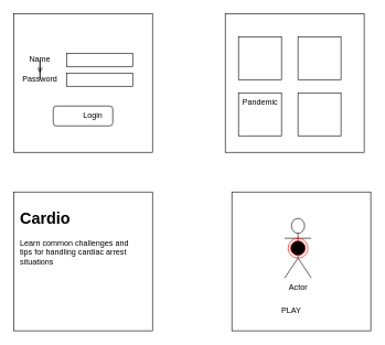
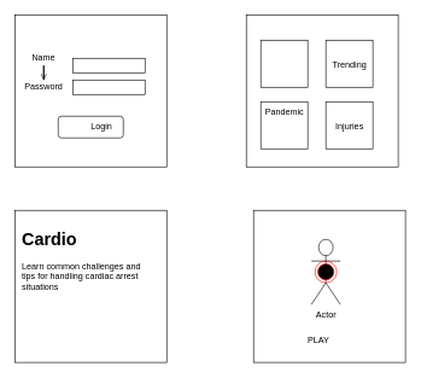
  <mxCell id="0" />
  <mxCell id="1" parent="0" />
  <mxCell id="2" value="" style="whiteSpace=wrap;html=1;aspect=fixed;" vertex="1" parent="1"><mxGeometry x="20" y="20" width="210" height="210" as="geometry" /></mxCell>
  <mxCell id="3" value="" style="whiteSpace=wrap;html=1;aspect=fixed;" vertex="1" parent="1"><mxGeometry x="340" y="20" width="210" height="210" as="geometry" /></mxCell>
  <mxCell id="4" value="" style="whiteSpace=wrap;html=1;aspect=fixed;" vertex="1" parent="1"><mxGeometry x="20" y="290" width="210" height="210" as="geometry" /></mxCell>
  <mxCell id="5" value="" style="whiteSpace=wrap;html=1;aspect=fixed;" vertex="1" parent="1"><mxGeometry x="350" y="290" width="210" height="210" as="geometry" /></mxCell>
  <mxCell id="6" value="" style="rounded=1;whiteSpace=wrap;html=1;" vertex="1" parent="1"><mxGeometry x="80" y="160" width="90" height="30" as="geometry" /></mxCell>
  <mxCell id="7" value="" style="rounded=0;whiteSpace=wrap;html=1;" vertex="1" parent="1"><mxGeometry x="100" y="80" width="100" height="20" as="geometry" /></mxCell>
  <mxCell id="8" value="" style="rounded=0;whiteSpace=wrap;html=1;" vertex="1" parent="1"><mxGeometry x="100" y="110" width="100" height="20" as="geometry" /></mxCell>
  <mxCell id="9" value="" style="whiteSpace=wrap;html=1;aspect=fixed;" vertex="1" parent="1"><mxGeometry x="360" y="55" width="65" height="65" as="geometry" /></mxCell>
  <mxCell id="10" value="" style="whiteSpace=wrap;html=1;aspect=fixed;" vertex="1" parent="1"><mxGeometry x="450" y="55" width="65" height="65" as="geometry" /></mxCell>
  <mxCell id="11" value="" style="whiteSpace=wrap;html=1;aspect=fixed;" vertex="1" parent="1"><mxGeometry x="360" y="140" width="65" height="65" as="geometry" /></mxCell>
  <mxCell id="12" value="" style="whiteSpace=wrap;html=1;aspect=fixed;" vertex="1" parent="1"><mxGeometry x="450" y="140" width="65" height="65" as="geometry" /></mxCell>
  <mxCell id="13" value="" style="edgeStyle=orthogonalEdgeStyle;rounded=0;orthogonalLoop=1;jettySize=auto;html=1;endArrow=open;" edge="1" parent="1" source="14" target="15"><mxGeometry relative="1" as="geometry" /></mxCell>
- <mxCell id="14" value="Name" style="text;html=1;strokeColor=none;fillColor=none;align=center;verticalAlign=middle;whiteSpace=wrap;rounded=0;" vertex="1" parent="1"><mxGeometry x="40" y="80" width="40" height="20" as="geometry" /></mxCell>
+ <mxCell id="14" value="Name" style="text;html=1;strokeColor=none;fillColor=none;align=center;verticalAlign=middle;whiteSpace=wrap;rounded=0;" vertex="1" parent="1"><mxGeometry x="40" y="70" width="40" height="20" as="geometry" /></mxCell>
  <mxCell id="15" value="Password" style="text;html=1;strokeColor=none;fillColor=none;align=center;verticalAlign=middle;whiteSpace=wrap;rounded=0;" vertex="1" parent="1"><mxGeometry x="40" y="110" width="40" height="20" as="geometry" /></mxCell>
  <mxCell id="16" value="Login" style="text;html=1;strokeColor=none;fillColor=none;align=center;verticalAlign=middle;whiteSpace=wrap;rounded=0;" vertex="1" parent="1"><mxGeometry x="120" y="165" width="40" height="20" as="geometry" /></mxCell>
+ <mxCell id="17" value="Trending" style="text;html=1;strokeColor=none;fillColor=none;align=center;verticalAlign=middle;whiteSpace=wrap;rounded=0;" vertex="1" parent="1"><mxGeometry x="463" y="80" width="40" height="20" as="geometry" /></mxCell>
  <mxCell id="18" value="Pandemic" style="text;html=1;strokeColor=none;fillColor=none;align=center;verticalAlign=middle;whiteSpace=wrap;rounded=0;" vertex="1" parent="1"><mxGeometry x="373" y="145" width="40" height="20" as="geometry" /></mxCell>
+ <mxCell id="19" value="Injuries" style="text;html=1;strokeColor=none;fillColor=none;align=center;verticalAlign=middle;whiteSpace=wrap;rounded=0;" vertex="1" parent="1"><mxGeometry x="463" y="165" width="40" height="20" as="geometry" /></mxCell>
  <mxCell id="20" value="&lt;h1&gt;Cardio&lt;/h1&gt;&lt;p&gt;Learn common challenges and tips for handling cardiac arrest situations&lt;/p&gt;" style="text;html=1;strokeColor=none;fillColor=none;spacing=5;spacingTop=-20;whiteSpace=wrap;overflow=hidden;rounded=0;" vertex="1" parent="1"><mxGeometry x="25" y="310" width="190" height="120" as="geometry" /></mxCell>
  <mxCell id="21" value="Actor" style="shape=umlActor;verticalLabelPosition=bottom;labelBackgroundColor=#ffffff;verticalAlign=top;html=1;" vertex="1" parent="1"><mxGeometry x="430" y="330" width="40" height="90" as="geometry" /></mxCell>
  <mxCell id="22" value="" style="ellipse;html=1;shape=endState;fillColor=#000000;strokeColor=#ff0000;" vertex="1" parent="1"><mxGeometry x="435" y="360" width="30" height="30" as="geometry" /></mxCell>
  <mxCell id="23" value="PLAY" style="text;html=1;strokeColor=none;fillColor=none;align=center;verticalAlign=middle;whiteSpace=wrap;rounded=0;" vertex="1" parent="1"><mxGeometry x="420" y="460" width="40" height="20" as="geometry" /></mxCell>
